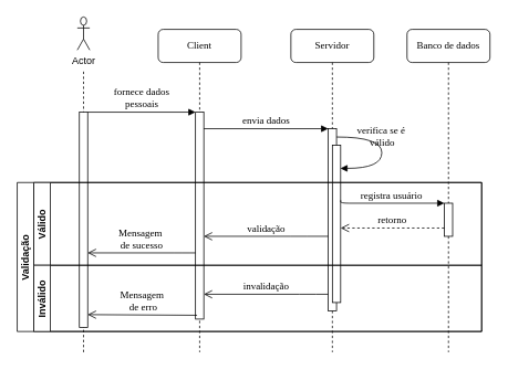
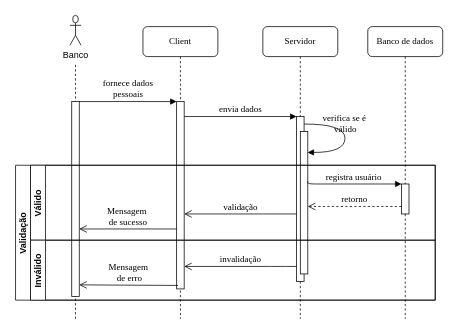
  <mxCell id="0" />
  <mxCell id="1" parent="0" />
  <mxCell id="2" value="" style="endArrow=none;html=1;rounded=0;dashed=1;" parent="1" edge="1"><mxGeometry width="50" height="50" relative="1" as="geometry"><mxPoint x="100" y="425" as="sourcePoint" /><mxPoint x="100" y="85" as="targetPoint" /></mxGeometry></mxCell>
  <mxCell id="3" value="Client" style="shape=umlLifeline;perimeter=lifelinePerimeter;whiteSpace=wrap;html=1;container=1;collapsible=0;recursiveResize=0;outlineConnect=0;rounded=1;shadow=0;comic=0;labelBackgroundColor=none;strokeWidth=1;fontFamily=Verdana;fontSize=12;align=center;" parent="1" vertex="1"><mxGeometry x="190" y="35" width="100" height="390" as="geometry" /></mxCell>
  <mxCell id="4" value="" style="html=1;points=[];perimeter=orthogonalPerimeter;rounded=0;shadow=0;comic=0;labelBackgroundColor=none;strokeWidth=1;fontFamily=Verdana;fontSize=12;align=center;" parent="3" vertex="1"><mxGeometry x="45" y="100" width="10" height="250" as="geometry" /></mxCell>
  <mxCell id="5" value="Servidor" style="shape=umlLifeline;perimeter=lifelinePerimeter;whiteSpace=wrap;html=1;container=1;collapsible=0;recursiveResize=0;outlineConnect=0;rounded=1;shadow=0;comic=0;labelBackgroundColor=none;strokeWidth=1;fontFamily=Verdana;fontSize=12;align=center;" parent="1" vertex="1"><mxGeometry x="350" y="35" width="100" height="390" as="geometry" /></mxCell>
  <mxCell id="6" value="" style="html=1;points=[];perimeter=orthogonalPerimeter;rounded=0;shadow=0;comic=0;labelBackgroundColor=none;strokeWidth=1;fontFamily=Verdana;fontSize=12;align=center;" parent="5" vertex="1"><mxGeometry x="45" y="120" width="10" height="220" as="geometry" /></mxCell>
  <mxCell id="7" value="" style="html=1;points=[];perimeter=orthogonalPerimeter;rounded=0;shadow=0;comic=0;labelBackgroundColor=none;strokeWidth=1;fontFamily=Verdana;fontSize=12;align=center;" vertex="1" parent="5"><mxGeometry x="50" y="140" width="10" height="190" as="geometry" /></mxCell>
  <mxCell id="8" value="verifica se é&amp;nbsp;&lt;br&gt;válido" style="html=1;verticalAlign=bottom;endArrow=block;labelBackgroundColor=none;fontFamily=Verdana;fontSize=12;elbow=vertical;edgeStyle=orthogonalEdgeStyle;curved=1;entryX=1;entryY=0.286;entryPerimeter=0;exitX=1.038;exitY=0.345;exitPerimeter=0;" edge="1" parent="5"><mxGeometry relative="1" as="geometry"><mxPoint x="55.0" y="130.0" as="sourcePoint" /><mxPoint x="59.62" y="167.92" as="targetPoint" /><Array as="points"><mxPoint x="109.62" y="129.9" /><mxPoint x="109.62" y="167.9" /></Array></mxGeometry></mxCell>
  <mxCell id="9" value="Banco de dados" style="shape=umlLifeline;perimeter=lifelinePerimeter;whiteSpace=wrap;html=1;container=1;collapsible=0;recursiveResize=0;outlineConnect=0;rounded=1;shadow=0;comic=0;labelBackgroundColor=none;strokeWidth=1;fontFamily=Verdana;fontSize=12;align=center;" parent="1" vertex="1"><mxGeometry x="490" y="35" width="100" height="390" as="geometry" /></mxCell>
  <mxCell id="10" value="" style="html=1;points=[];perimeter=orthogonalPerimeter;rounded=0;shadow=0;comic=0;labelBackgroundColor=none;strokeWidth=1;fontFamily=Verdana;fontSize=12;align=center;" parent="1" vertex="1"><mxGeometry x="535" y="245" width="10" height="40" as="geometry" /></mxCell>
  <mxCell id="11" value="registra usuário" style="html=1;verticalAlign=bottom;endArrow=block;labelBackgroundColor=none;fontFamily=Verdana;fontSize=12;edgeStyle=elbowEdgeStyle;elbow=vertical;exitX=1;exitY=0.35;exitDx=0;exitDy=0;exitPerimeter=0;" parent="1" source="7" target="10" edge="1"><mxGeometry relative="1" as="geometry"><mxPoint x="430" y="255" as="sourcePoint" /><Array as="points"><mxPoint x="460" y="245" /><mxPoint x="450" y="245" /><mxPoint x="450" y="165" /><mxPoint x="410" y="105" /></Array></mxGeometry></mxCell>
  <mxCell id="12" value="fornece dados&lt;br&gt;pessoais" style="html=1;verticalAlign=bottom;endArrow=block;entryX=0;entryY=0;labelBackgroundColor=none;fontFamily=Verdana;fontSize=12;edgeStyle=elbowEdgeStyle;elbow=vertical;" parent="1" source="15" target="4" edge="1"><mxGeometry relative="1" as="geometry"><mxPoint x="170" y="145" as="sourcePoint" /></mxGeometry></mxCell>
  <mxCell id="13" value="envia dados" style="html=1;verticalAlign=bottom;endArrow=block;entryX=0;entryY=0;labelBackgroundColor=none;fontFamily=Verdana;fontSize=12;edgeStyle=elbowEdgeStyle;elbow=vertical;" parent="1" source="4" target="6" edge="1"><mxGeometry relative="1" as="geometry"><mxPoint x="320" y="155" as="sourcePoint" /></mxGeometry></mxCell>
- <mxCell id="14" value="Actor" style="shape=umlActor;verticalLabelPosition=bottom;verticalAlign=top;html=1;outlineConnect=0;" parent="1" vertex="1"><mxGeometry x="92.5" y="20" width="15" height="40" as="geometry" /></mxCell>
+ <mxCell id="14" value="Banco" style="shape=umlActor;verticalLabelPosition=bottom;verticalAlign=top;html=1;outlineConnect=0;" parent="1" vertex="1"><mxGeometry x="92.5" y="20" width="15" height="40" as="geometry" /></mxCell>
  <mxCell id="15" value="" style="html=1;points=[];perimeter=orthogonalPerimeter;rounded=0;shadow=0;comic=0;labelBackgroundColor=none;strokeWidth=1;fontFamily=Verdana;fontSize=12;align=center;" parent="1" vertex="1"><mxGeometry x="95" y="135" width="10" height="260" as="geometry" /></mxCell>
  <mxCell id="16" value="Validação" style="swimlane;childLayout=stackLayout;resizeParent=1;resizeParentMax=0;horizontal=0;startSize=20;horizontalStack=0;" vertex="1" parent="1"><mxGeometry x="20" y="220" width="560" height="180" as="geometry" /></mxCell>
  <mxCell id="17" value="Válido" style="swimlane;startSize=20;horizontal=0;" vertex="1" parent="16"><mxGeometry x="20" width="540" height="100" as="geometry" /></mxCell>
  <mxCell id="18" value="retorno" style="html=1;verticalAlign=bottom;endArrow=open;dashed=1;endSize=8;labelBackgroundColor=none;fontFamily=Verdana;fontSize=12;edgeStyle=elbowEdgeStyle;elbow=vertical;" edge="1" parent="17" source="10"><mxGeometry relative="1" as="geometry"><mxPoint x="370" y="55" as="targetPoint" /><Array as="points"><mxPoint x="445" y="55" /><mxPoint x="475" y="55" /></Array><mxPoint x="490" y="55" as="sourcePoint" /></mxGeometry></mxCell>
  <mxCell id="19" value="validação" style="html=1;verticalAlign=bottom;endArrow=open;endSize=8;labelBackgroundColor=none;fontFamily=Verdana;fontSize=12;edgeStyle=elbowEdgeStyle;elbow=vertical;" edge="1" parent="17" target="4"><mxGeometry relative="1" as="geometry"><mxPoint x="240" y="75" as="targetPoint" /><Array as="points"><mxPoint x="320" y="65" /><mxPoint x="305" y="95" /><mxPoint x="335" y="95" /></Array><mxPoint x="355" y="65" as="sourcePoint" /></mxGeometry></mxCell>
  <mxCell id="20" value="Inválido" style="swimlane;startSize=20;horizontal=0;" vertex="1" parent="16"><mxGeometry x="20" y="100" width="540" height="80" as="geometry" /></mxCell>
  <mxCell id="21" value="invalidação" style="html=1;verticalAlign=bottom;endArrow=open;endSize=8;labelBackgroundColor=none;fontFamily=Verdana;fontSize=12;edgeStyle=elbowEdgeStyle;elbow=vertical;" edge="1" parent="20"><mxGeometry relative="1" as="geometry"><mxPoint x="205.0" y="35" as="targetPoint" /><Array as="points"><mxPoint x="330" y="35" /><mxPoint x="305" y="55" /><mxPoint x="335" y="55" /></Array><mxPoint x="355" y="35" as="sourcePoint" /></mxGeometry></mxCell>
  <mxCell id="22" value="Mensagem&amp;nbsp;&lt;br&gt;de erro" style="html=1;verticalAlign=bottom;endArrow=open;endSize=8;labelBackgroundColor=none;fontFamily=Verdana;fontSize=12;edgeStyle=elbowEdgeStyle;elbow=vertical;exitX=0.185;exitY=0.502;exitDx=0;exitDy=0;exitPerimeter=0;" edge="1" parent="20"><mxGeometry relative="1" as="geometry"><mxPoint x="65.0" y="59.62" as="targetPoint" /><Array as="points"><mxPoint x="170" y="59.62" /><mxPoint x="180" y="69.62" /><mxPoint x="210" y="69.62" /></Array><mxPoint x="196.85" y="60.38" as="sourcePoint" /></mxGeometry></mxCell>
  <mxCell id="23" value="Mensagem&amp;nbsp;&lt;br&gt;de sucesso" style="html=1;verticalAlign=bottom;endArrow=open;endSize=8;labelBackgroundColor=none;fontFamily=Verdana;fontSize=12;edgeStyle=elbowEdgeStyle;elbow=vertical;" edge="1" parent="1" source="4" target="15"><mxGeometry relative="1" as="geometry"><mxPoint x="120" y="315" as="targetPoint" /><Array as="points"><mxPoint x="220" y="305" /><mxPoint x="220" y="315" /><mxPoint x="200" y="325" /><mxPoint x="220" y="335" /><mxPoint x="250" y="335" /></Array><mxPoint x="230" y="325" as="sourcePoint" /></mxGeometry></mxCell>
